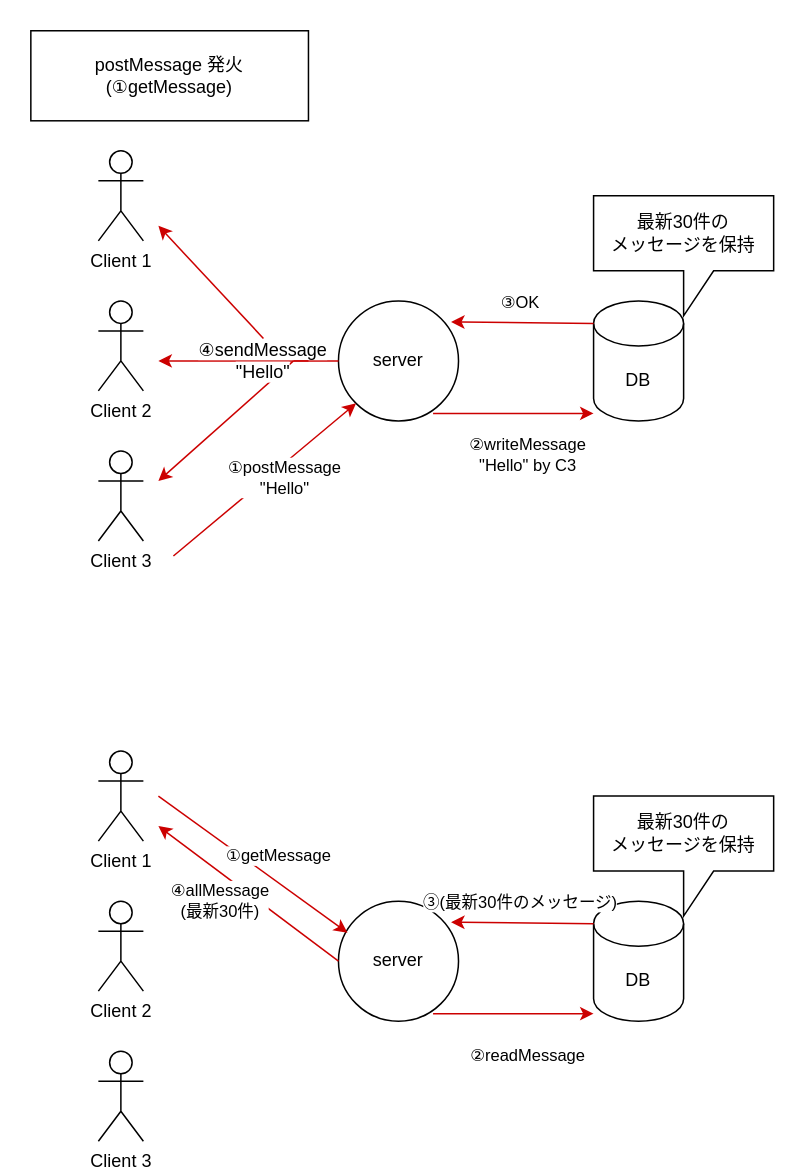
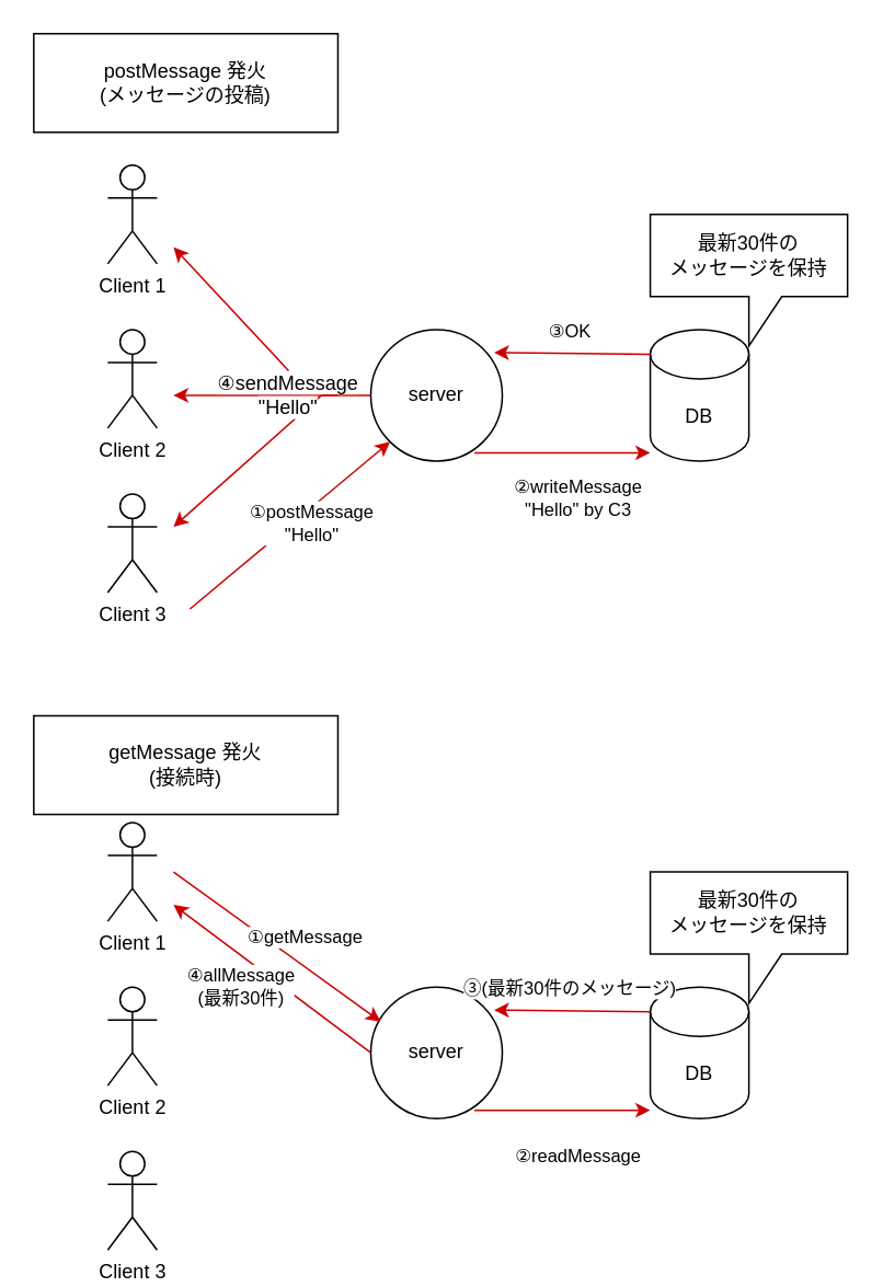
  <mxCell id="0" />
  <mxCell id="1" parent="0" />
  <mxCell id="2" value="server" style="ellipse;whiteSpace=wrap;html=1;aspect=fixed;" vertex="1" parent="1"><mxGeometry x="225" y="200" width="80" height="80" as="geometry" /></mxCell>
  <mxCell id="3" value="Client 1" style="shape=umlActor;verticalLabelPosition=bottom;verticalAlign=top;html=1;outlineConnect=0;" vertex="1" parent="1"><mxGeometry x="65" y="100" width="30" height="60" as="geometry" /></mxCell>
  <mxCell id="4" value="Client 2&lt;br&gt;" style="shape=umlActor;verticalLabelPosition=bottom;verticalAlign=top;html=1;outlineConnect=0;" vertex="1" parent="1"><mxGeometry x="65" y="200" width="30" height="60" as="geometry" /></mxCell>
  <mxCell id="5" value="Client 3" style="shape=umlActor;verticalLabelPosition=bottom;verticalAlign=top;html=1;outlineConnect=0;" vertex="1" parent="1"><mxGeometry x="65" y="300" width="30" height="60" as="geometry" /></mxCell>
  <mxCell id="6" value="DB" style="shape=cylinder3;whiteSpace=wrap;html=1;boundedLbl=1;backgroundOutline=1;size=15;" vertex="1" parent="1"><mxGeometry x="395" y="200" width="60" height="80" as="geometry" /></mxCell>
  <mxCell id="7" value="最新30件の&lt;br&gt;メッセージを保持" style="shape=callout;whiteSpace=wrap;html=1;perimeter=calloutPerimeter;" vertex="1" parent="1"><mxGeometry x="395" y="130" width="120" height="80" as="geometry" /></mxCell>
  <mxCell id="8" value="" style="endArrow=classic;html=1;rounded=0;strokeColor=#CC0000;entryX=0;entryY=1;entryDx=0;entryDy=0;" edge="1" parent="1" target="2"><mxGeometry width="50" height="50" relative="1" as="geometry"><mxPoint x="115" y="370" as="sourcePoint" /><mxPoint x="165" y="290" as="targetPoint" /></mxGeometry></mxCell>
  <mxCell id="9" value="①postMessage&lt;br&gt;&quot;Hello&quot;" style="edgeLabel;html=1;align=center;verticalAlign=middle;resizable=0;points=[];" vertex="1" connectable="0" parent="8"><mxGeometry x="0.563" y="-1" relative="1" as="geometry"><mxPoint x="-22" y="26" as="offset" /></mxGeometry></mxCell>
  <mxCell id="10" value="" style="endArrow=classic;html=1;rounded=0;strokeColor=#CC0000;exitX=0.788;exitY=0.938;exitDx=0;exitDy=0;exitPerimeter=0;" edge="1" parent="1" source="2"><mxGeometry width="50" height="50" relative="1" as="geometry"><mxPoint x="285" y="350" as="sourcePoint" /><mxPoint x="395" y="275" as="targetPoint" /></mxGeometry></mxCell>
  <mxCell id="11" value="②writeMessage&lt;br&gt;&quot;Hello&quot; by C3" style="edgeLabel;html=1;align=center;verticalAlign=middle;resizable=0;points=[];" vertex="1" connectable="0" parent="10"><mxGeometry x="0.563" y="-1" relative="1" as="geometry"><mxPoint x="-22" y="26" as="offset" /></mxGeometry></mxCell>
  <mxCell id="12" value="" style="endArrow=classic;html=1;rounded=0;strokeColor=#CC0000;exitX=0;exitY=0;exitDx=0;exitDy=15;exitPerimeter=0;entryX=0.938;entryY=0.175;entryDx=0;entryDy=0;entryPerimeter=0;" edge="1" parent="1" source="6" target="2"><mxGeometry width="50" height="50" relative="1" as="geometry"><mxPoint x="259" y="150.04" as="sourcePoint" /><mxPoint x="365.96" y="150" as="targetPoint" /></mxGeometry></mxCell>
  <mxCell id="13" value="③OK" style="edgeLabel;html=1;align=center;verticalAlign=middle;resizable=0;points=[];" vertex="1" connectable="0" parent="12"><mxGeometry x="0.563" y="-1" relative="1" as="geometry"><mxPoint x="24" y="-13" as="offset" /></mxGeometry></mxCell>
  <mxCell id="14" value="" style="endArrow=classic;html=1;rounded=0;strokeColor=#CC0000;startArrow=none;exitX=0.5;exitY=0;exitDx=0;exitDy=0;" edge="1" parent="1" source="17"><mxGeometry width="50" height="50" relative="1" as="geometry"><mxPoint x="195" y="240" as="sourcePoint" /><mxPoint x="105" y="150" as="targetPoint" /></mxGeometry></mxCell>
  <mxCell id="15" value="" style="endArrow=classic;html=1;rounded=0;strokeColor=#CC0000;" edge="1" parent="1"><mxGeometry width="50" height="50" relative="1" as="geometry"><mxPoint x="195" y="240" as="sourcePoint" /><mxPoint x="105" y="320" as="targetPoint" /></mxGeometry></mxCell>
  <mxCell id="16" value="" style="endArrow=classic;html=1;rounded=0;strokeColor=#CC0000;exitX=0;exitY=0.5;exitDx=0;exitDy=0;" edge="1" parent="1" source="2"><mxGeometry width="50" height="50" relative="1" as="geometry"><mxPoint x="195" y="240" as="sourcePoint" /><mxPoint x="105" y="240" as="targetPoint" /></mxGeometry></mxCell>
  <mxCell id="17" value="&lt;span style=&quot;background-color: rgb(255, 255, 255);&quot;&gt;④sendMessage&lt;br&gt;&quot;Hello&quot;&lt;/span&gt;" style="text;html=1;strokeColor=none;fillColor=none;align=center;verticalAlign=middle;whiteSpace=wrap;rounded=0;" vertex="1" parent="1"><mxGeometry x="145" y="225" width="60" height="30" as="geometry" /></mxCell>
  <mxCell id="18" value="" style="endArrow=none;html=1;rounded=0;strokeColor=#CC0000;" edge="1" parent="1" target="17"><mxGeometry width="50" height="50" relative="1" as="geometry"><mxPoint x="195" y="240" as="sourcePoint" /><mxPoint x="105" y="150" as="targetPoint" /></mxGeometry></mxCell>
- <mxCell id="19" value="postMessage 発火&lt;br&gt;(①getMessage)" style="rounded=0;whiteSpace=wrap;html=1;labelBackgroundColor=#FFFFFF;" vertex="1" parent="1"><mxGeometry x="20" y="20" width="185" height="60" as="geometry" /></mxCell>
+ <mxCell id="19" value="postMessage 発火&lt;br&gt;(メッセージの投稿)" style="rounded=0;whiteSpace=wrap;html=1;labelBackgroundColor=#FFFFFF;" vertex="1" parent="1"><mxGeometry x="20" y="20" width="185" height="60" as="geometry" /></mxCell>
  <mxCell id="20" value="server" style="ellipse;whiteSpace=wrap;html=1;aspect=fixed;" vertex="1" parent="1"><mxGeometry x="225" y="600" width="80" height="80" as="geometry" /></mxCell>
  <mxCell id="21" value="Client 1" style="shape=umlActor;verticalLabelPosition=bottom;verticalAlign=top;html=1;outlineConnect=0;" vertex="1" parent="1"><mxGeometry x="65" y="500" width="30" height="60" as="geometry" /></mxCell>
  <mxCell id="22" value="Client 2&lt;br&gt;" style="shape=umlActor;verticalLabelPosition=bottom;verticalAlign=top;html=1;outlineConnect=0;" vertex="1" parent="1"><mxGeometry x="65" y="600" width="30" height="60" as="geometry" /></mxCell>
  <mxCell id="23" value="Client 3" style="shape=umlActor;verticalLabelPosition=bottom;verticalAlign=top;html=1;outlineConnect=0;" vertex="1" parent="1"><mxGeometry x="65" y="700" width="30" height="60" as="geometry" /></mxCell>
  <mxCell id="24" value="DB" style="shape=cylinder3;whiteSpace=wrap;html=1;boundedLbl=1;backgroundOutline=1;size=15;" vertex="1" parent="1"><mxGeometry x="395" y="600" width="60" height="80" as="geometry" /></mxCell>
  <mxCell id="25" value="最新30件の&lt;br&gt;メッセージを保持" style="shape=callout;whiteSpace=wrap;html=1;perimeter=calloutPerimeter;" vertex="1" parent="1"><mxGeometry x="395" y="530" width="120" height="80" as="geometry" /></mxCell>
  <mxCell id="26" value="" style="endArrow=classic;html=1;rounded=0;strokeColor=#CC0000;exitX=0.788;exitY=0.938;exitDx=0;exitDy=0;exitPerimeter=0;" edge="1" parent="1" source="20"><mxGeometry width="50" height="50" relative="1" as="geometry"><mxPoint x="285" y="750" as="sourcePoint" /><mxPoint x="395" y="675" as="targetPoint" /></mxGeometry></mxCell>
  <mxCell id="27" value="②readMessage" style="edgeLabel;html=1;align=center;verticalAlign=middle;resizable=0;points=[];" vertex="1" connectable="0" parent="26"><mxGeometry x="0.563" y="-1" relative="1" as="geometry"><mxPoint x="-22" y="26" as="offset" /></mxGeometry></mxCell>
  <mxCell id="28" value="" style="endArrow=classic;html=1;rounded=0;strokeColor=#CC0000;exitX=0;exitY=0;exitDx=0;exitDy=15;exitPerimeter=0;entryX=0.938;entryY=0.175;entryDx=0;entryDy=0;entryPerimeter=0;" edge="1" parent="1" source="24" target="20"><mxGeometry width="50" height="50" relative="1" as="geometry"><mxPoint x="259" y="550.04" as="sourcePoint" /><mxPoint x="365.96" y="550" as="targetPoint" /></mxGeometry></mxCell>
  <mxCell id="29" value="③(最新30件のメッセージ)" style="edgeLabel;html=1;align=center;verticalAlign=middle;resizable=0;points=[];" vertex="1" connectable="0" parent="28"><mxGeometry x="0.563" y="-1" relative="1" as="geometry"><mxPoint x="24" y="-13" as="offset" /></mxGeometry></mxCell>
  <mxCell id="30" value="" style="endArrow=classic;html=1;rounded=0;strokeColor=#CC0000;startArrow=none;exitX=0;exitY=0.5;exitDx=0;exitDy=0;" edge="1" parent="1" source="20"><mxGeometry width="50" height="50" relative="1" as="geometry"><mxPoint x="175" y="625" as="sourcePoint" /><mxPoint x="105" y="550" as="targetPoint" /></mxGeometry></mxCell>
  <mxCell id="31" value="④allMessage&lt;br&gt;(最新30件)" style="edgeLabel;html=1;align=center;verticalAlign=middle;resizable=0;points=[];" vertex="1" connectable="0" parent="30"><mxGeometry x="0.163" relative="1" as="geometry"><mxPoint x="-10" y="12" as="offset" /></mxGeometry></mxCell>
  <mxCell id="32" value="" style="endArrow=classic;html=1;rounded=0;strokeColor=#CC0000;entryX=0.075;entryY=0.263;entryDx=0;entryDy=0;entryPerimeter=0;" edge="1" parent="1" target="20"><mxGeometry width="50" height="50" relative="1" as="geometry"><mxPoint x="105" y="530" as="sourcePoint" /><mxPoint x="155" y="480" as="targetPoint" /></mxGeometry></mxCell>
  <mxCell id="33" value="①getMessage" style="edgeLabel;html=1;align=center;verticalAlign=middle;resizable=0;points=[];" vertex="1" connectable="0" parent="32"><mxGeometry x="0.2" y="1" relative="1" as="geometry"><mxPoint x="4" y="-14" as="offset" /></mxGeometry></mxCell>
+ <mxCell id="34" value="getMessage 発火&lt;br&gt;(接続時)" style="rounded=0;whiteSpace=wrap;html=1;labelBackgroundColor=#FFFFFF;" vertex="1" parent="1"><mxGeometry x="20" y="435" width="185" height="60" as="geometry" /></mxCell>
